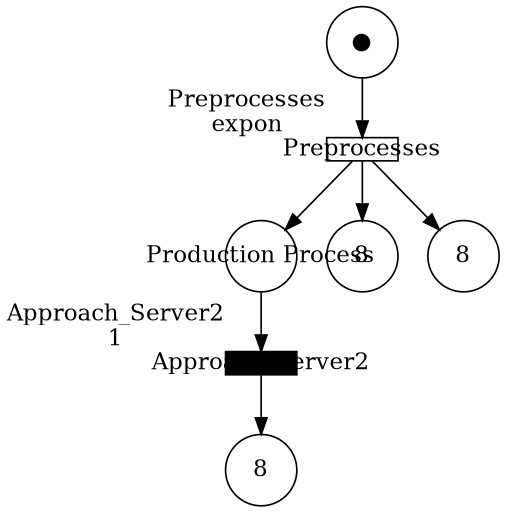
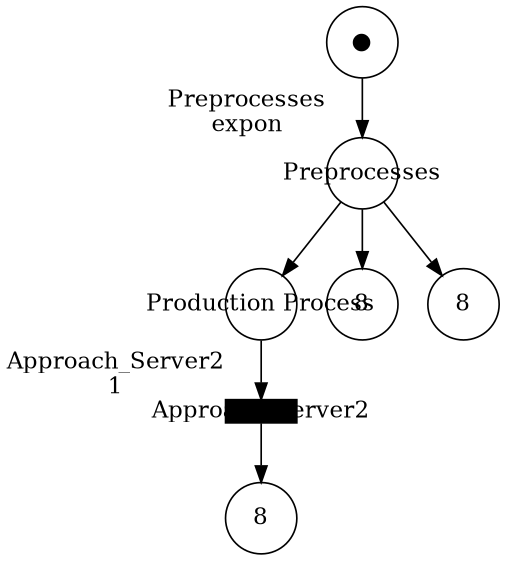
  digraph {
    node [fixedsize=true shape=circle]
    n1 [height=0.6 label=<&#9679;> width=0.6]
-   Preprocesses [color=black height=0.2 shape=rectangle width=0.6 xlabel="Preprocesses\nexpon"]
+   Preprocesses [color=black height=0.2 width=0.6 xlabel="Preprocesses\nexpon"]
    "Production Process" [height=0.6 width=0.6]
    n4 [height=0.6 label=8 width=0.6]
    n5 [height=0.6 label=8 width=0.6]
    Approach_Server2 [color=black height=0.2 shape=rectangle style=filled width=0.6 xlabel="Approach_Server2\n1"]
    n7 [height=0.6 label=8 width=0.6]
    n1 -> Preprocesses
    Preprocesses -> "Production Process"
    Preprocesses -> n4
    Preprocesses -> n5
    "Production Process" -> Approach_Server2
    Approach_Server2 -> n7
  }
